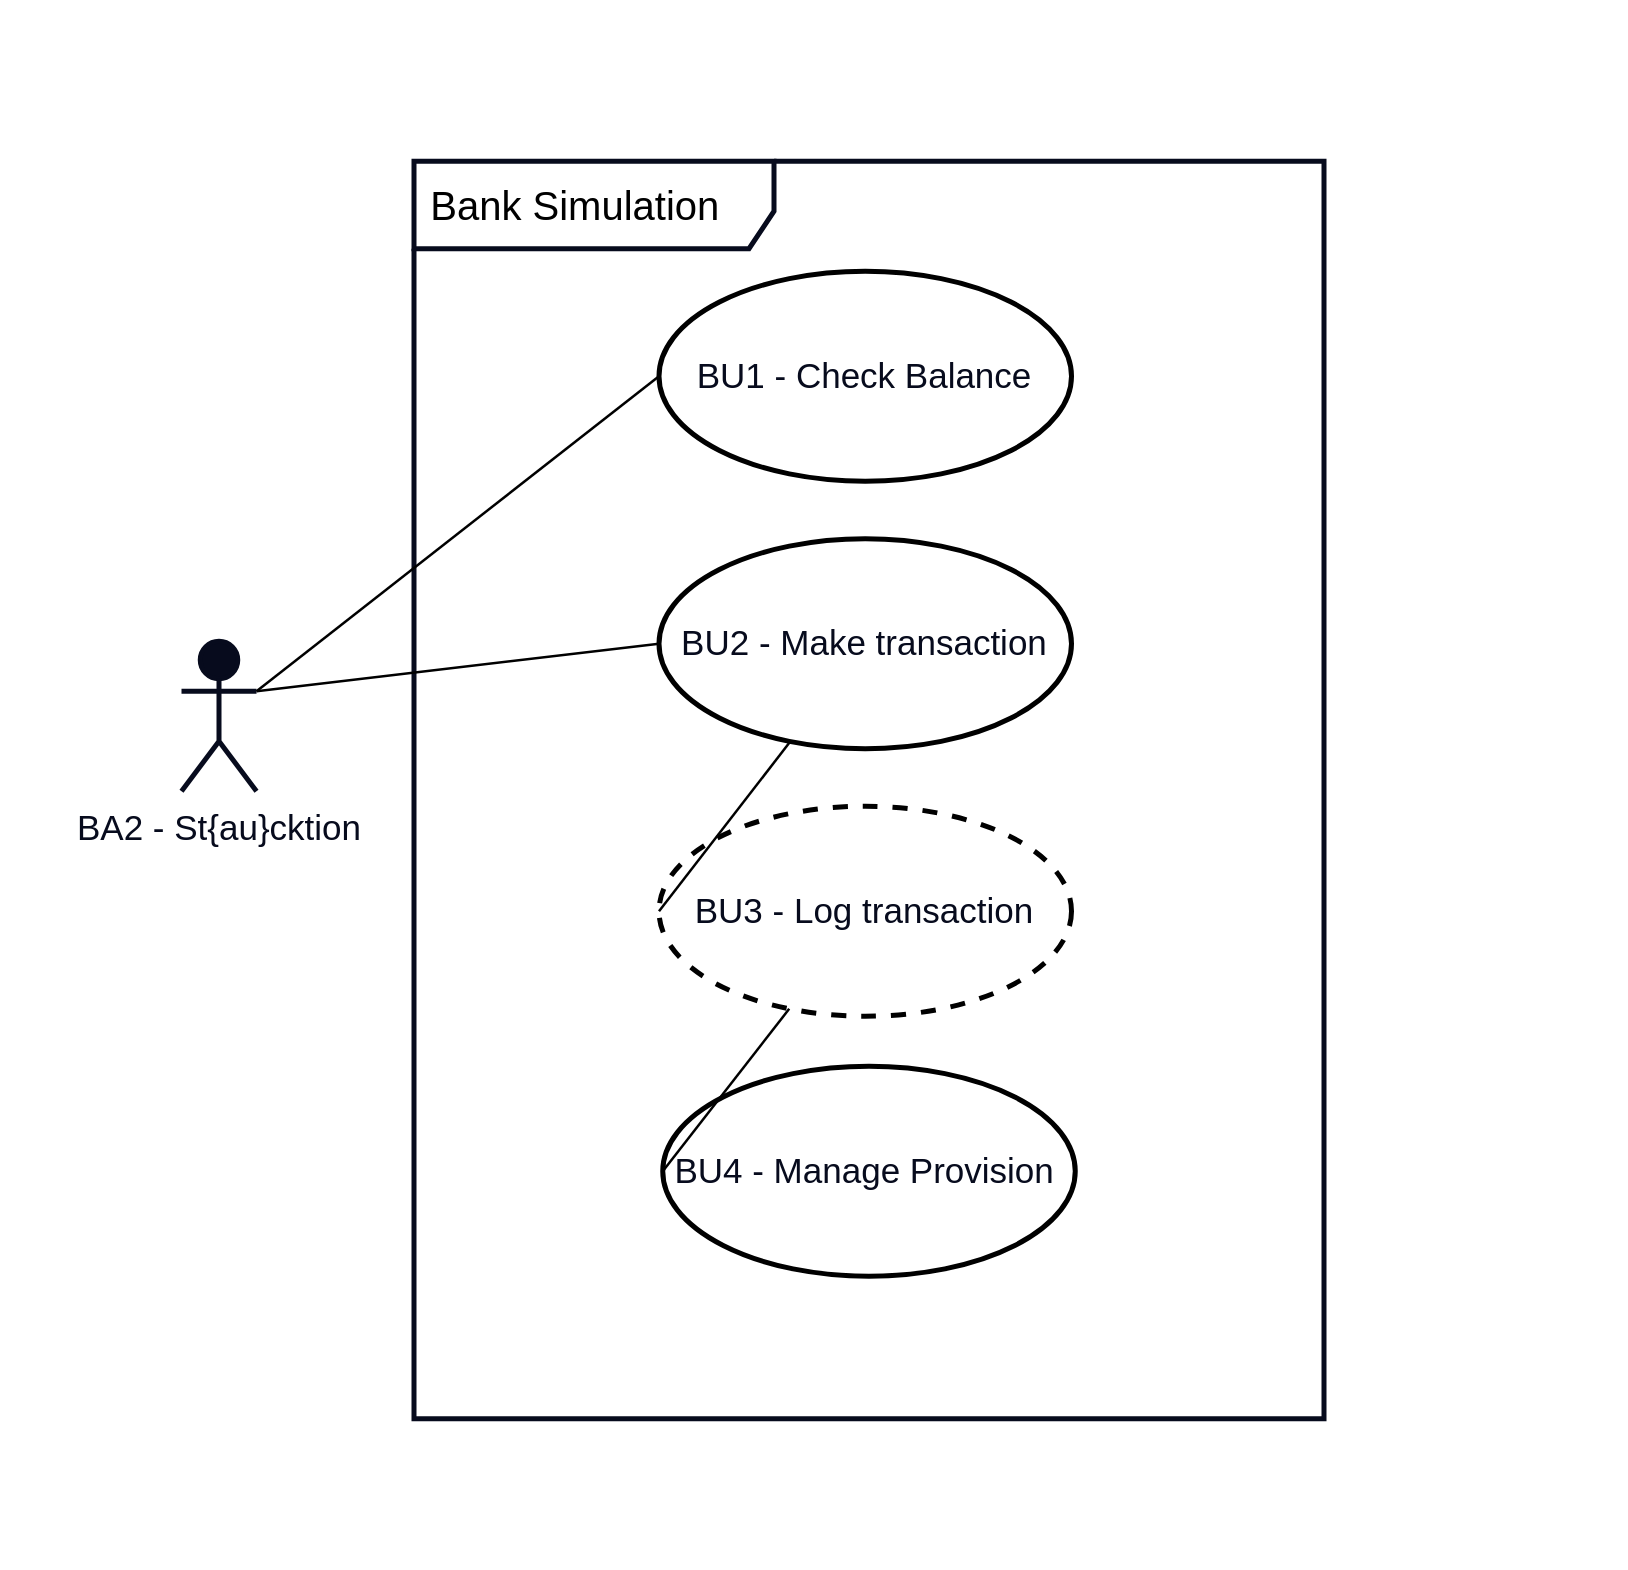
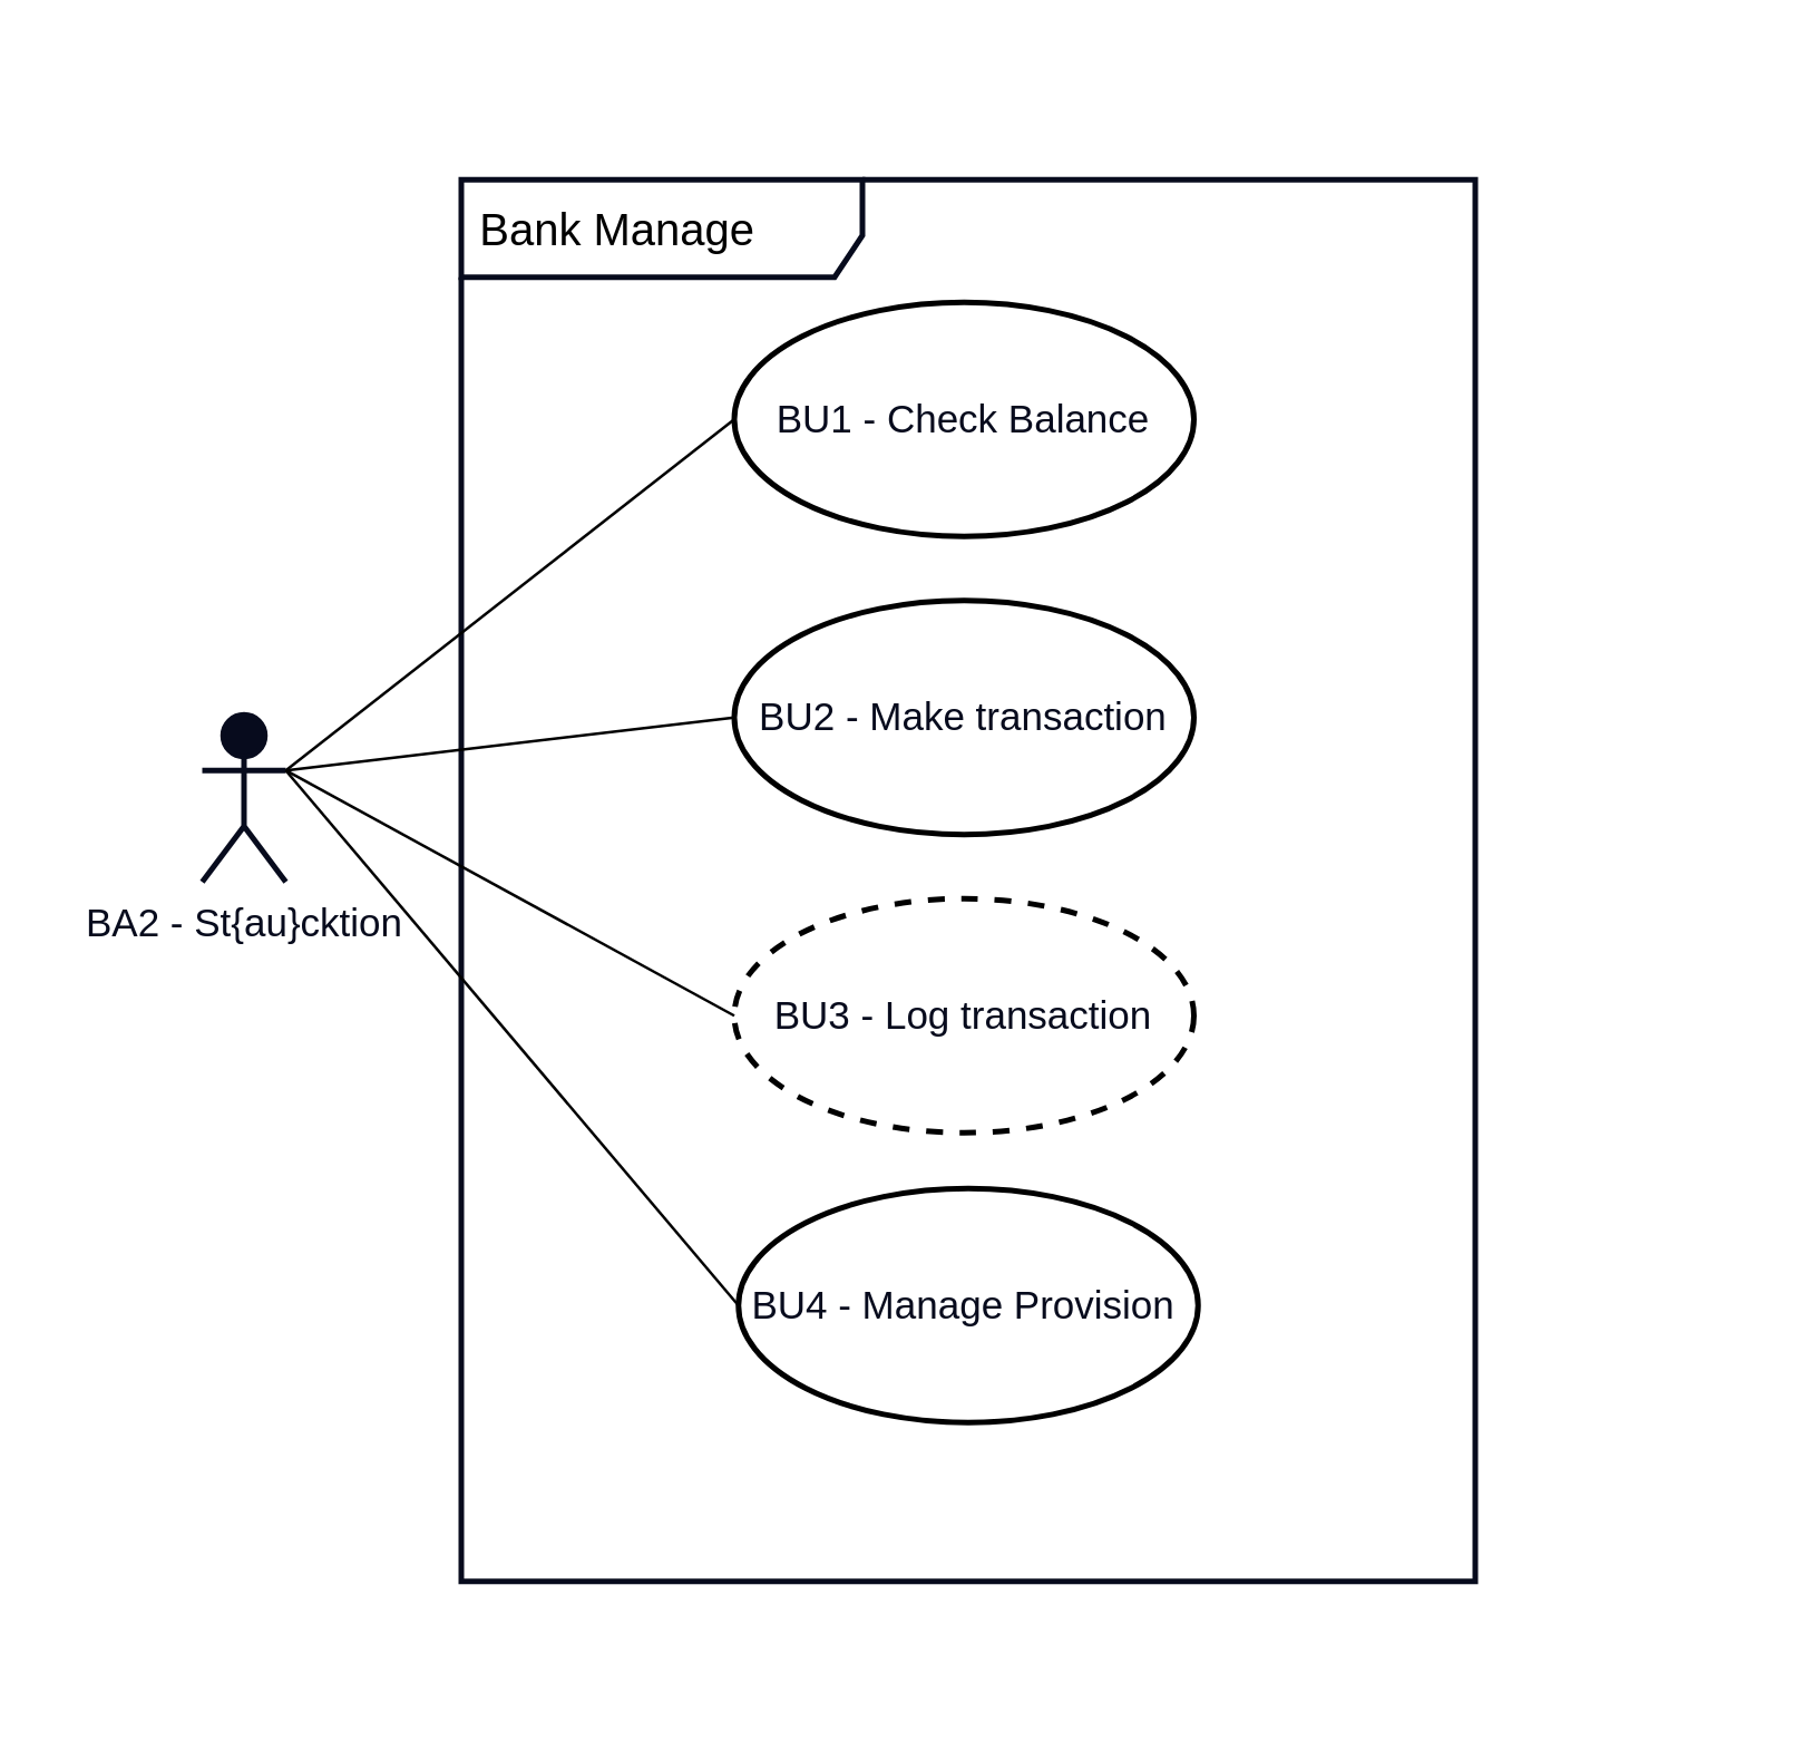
  <mxCell id="0" />
  <mxCell id="1" parent="0" />
  <mxCell id="2" value="" style="rounded=0;whiteSpace=wrap;html=1;strokeColor=#FFFFFF;strokeWidth=2;fontColor=#070B1D;fillColor=none;gradientColor=none;" parent="1" vertex="1"><mxGeometry x="20" y="20" width="609" height="586" as="geometry" /></mxCell>
- <mxCell id="3" value="&lt;font style=&quot;font-size: 16px;&quot;&gt;Bank Simulation&lt;/font&gt;" style="shape=umlFrame;whiteSpace=wrap;html=1;width=144;height=35;boundedLbl=1;verticalAlign=middle;align=left;spacingLeft=5;strokeWidth=2;swimlaneFillColor=none;perimeterSpacing=1;strokeColor=#070B1D;" parent="1" vertex="1"><mxGeometry x="165" y="64" width="364" height="503" as="geometry" /></mxCell>
+ <mxCell id="3" value="&lt;font style=&quot;font-size: 16px;&quot;&gt;Bank Manage&lt;/font&gt;" style="shape=umlFrame;whiteSpace=wrap;html=1;width=144;height=35;boundedLbl=1;verticalAlign=middle;align=left;spacingLeft=5;strokeWidth=2;swimlaneFillColor=none;perimeterSpacing=1;strokeColor=#070B1D;" parent="1" vertex="1"><mxGeometry x="165" y="64" width="364" height="503" as="geometry" /></mxCell>
  <mxCell id="4" value="&lt;font style=&quot;font-size: 14px;&quot;&gt;BU2 - Make transaction&lt;/font&gt;" style="ellipse;whiteSpace=wrap;html=1;strokeColor=#000000;strokeWidth=2;fontColor=#070B1D;fillColor=none;gradientColor=none;" parent="1" vertex="1"><mxGeometry x="263" y="215" width="165" height="84" as="geometry" /></mxCell>
  <mxCell id="5" value="" style="endArrow=none;html=1;strokeColor=#000000;entryX=1;entryY=0.333;entryDx=0;entryDy=0;exitX=0;exitY=0.5;exitDx=0;exitDy=0;entryPerimeter=0;" parent="1" source="4" target="6" edge="1"><mxGeometry width="50" height="50" relative="1" as="geometry"><mxPoint x="280" y="717.5" as="sourcePoint" /><mxPoint x="126" y="744" as="targetPoint" /></mxGeometry></mxCell>
  <mxCell id="6" value="&lt;font style=&quot;font-size: 14px;&quot; color=&quot;#070b1d&quot;&gt;BA2 - St{au}cktion&lt;br&gt;&lt;/font&gt;" style="shape=umlActor;verticalLabelPosition=bottom;verticalAlign=top;html=1;strokeColor=#070B1D;strokeWidth=2;fillColor=#070B1D;gradientColor=none;" parent="1" vertex="1"><mxGeometry x="72" y="256" width="30" height="60" as="geometry" /></mxCell>
  <mxCell id="7" value="&lt;font style=&quot;font-size: 14px;&quot;&gt;BU3 - Log transaction&lt;/font&gt;" style="ellipse;whiteSpace=wrap;html=1;strokeColor=#000000;strokeWidth=2;fontColor=#070B1D;fillColor=none;gradientColor=none;dashed=1;" vertex="1" parent="1"><mxGeometry x="263" y="322" width="165" height="84" as="geometry" /></mxCell>
- <mxCell id="8" value="" style="endArrow=none;html=1;strokeColor=#000000;exitX=0;exitY=0.5;exitDx=0;exitDy=0;" edge="1" parent="1" source="7" target="4"><mxGeometry width="50" height="50" relative="1" as="geometry"><mxPoint x="283" y="848.5" as="sourcePoint" /><mxPoint x="102" y="471" as="targetPoint" /></mxGeometry></mxCell>
+ <mxCell id="8" value="" style="endArrow=none;html=1;strokeColor=#000000;entryX=1;entryY=0.333;entryDx=0;entryDy=0;exitX=0;exitY=0.5;exitDx=0;exitDy=0;entryPerimeter=0;" edge="1" parent="1" source="7" target="6"><mxGeometry width="50" height="50" relative="1" as="geometry"><mxPoint x="283" y="848.5" as="sourcePoint" /><mxPoint x="102" y="471" as="targetPoint" /></mxGeometry></mxCell>
  <mxCell id="9" value="&lt;font style=&quot;font-size: 14px;&quot;&gt;BU1 - Check Balance&lt;/font&gt;" style="ellipse;whiteSpace=wrap;html=1;strokeColor=#000000;strokeWidth=2;fontColor=#070B1D;fillColor=none;gradientColor=none;" vertex="1" parent="1"><mxGeometry x="263" y="108" width="165" height="84" as="geometry" /></mxCell>
  <mxCell id="10" value="" style="endArrow=none;html=1;strokeColor=#000000;entryX=1;entryY=0.333;entryDx=0;entryDy=0;exitX=0;exitY=0.5;exitDx=0;exitDy=0;entryPerimeter=0;" edge="1" parent="1" source="9" target="6"><mxGeometry width="50" height="50" relative="1" as="geometry"><mxPoint x="297" y="1005.5" as="sourcePoint" /><mxPoint x="113" y="497" as="targetPoint" /></mxGeometry></mxCell>
  <mxCell id="11" value="&lt;font style=&quot;font-size: 14px;&quot;&gt;BU4 - Manage Provision&amp;nbsp;&lt;/font&gt;" style="ellipse;whiteSpace=wrap;html=1;strokeColor=#000000;strokeWidth=2;fontColor=#070B1D;fillColor=none;gradientColor=none;" vertex="1" parent="1"><mxGeometry x="264.5" y="426" width="165" height="84" as="geometry" /></mxCell>
- <mxCell id="12" value="" style="endArrow=none;html=1;strokeColor=#000000;exitX=0;exitY=0.5;exitDx=0;exitDy=0;" edge="1" parent="1" source="11" target="7"><mxGeometry width="50" height="50" relative="1" as="geometry"><mxPoint x="307" y="1146.5" as="sourcePoint" /><mxPoint x="123" y="638" as="targetPoint" /></mxGeometry></mxCell>
+ <mxCell id="12" value="" style="endArrow=none;html=1;strokeColor=#000000;entryX=1;entryY=0.333;entryDx=0;entryDy=0;exitX=0;exitY=0.5;exitDx=0;exitDy=0;entryPerimeter=0;" edge="1" parent="1" source="11" target="6"><mxGeometry width="50" height="50" relative="1" as="geometry"><mxPoint x="307" y="1146.5" as="sourcePoint" /><mxPoint x="123" y="638" as="targetPoint" /></mxGeometry></mxCell>
